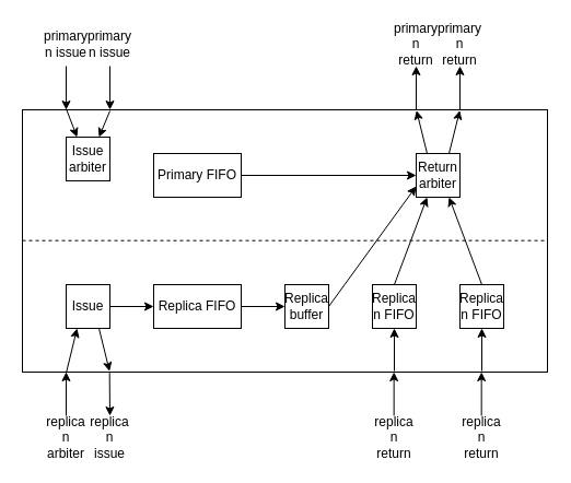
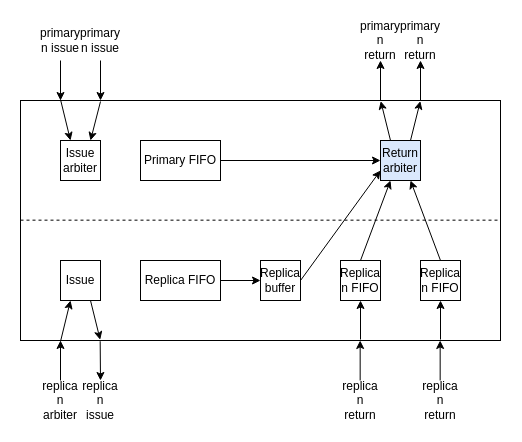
  <mxCell id="0" />
  <mxCell id="1" parent="0" />
  <mxCell id="2" value="" style="rounded=0;whiteSpace=wrap;html=1;" vertex="1" parent="1"><mxGeometry x="20" y="100" width="480" height="240" as="geometry" /></mxCell>
  <mxCell id="3" value="" style="endArrow=classic;html=1;entryX=0.25;entryY=0;entryDx=0;entryDy=0;" edge="1" parent="1"><mxGeometry width="50" height="50" relative="1" as="geometry"><mxPoint x="100" y="60" as="sourcePoint" /><mxPoint x="100" y="100" as="targetPoint" /></mxGeometry></mxCell>
  <mxCell id="4" value="Primary FIFO" style="rounded=0;whiteSpace=wrap;html=1;" vertex="1" parent="1"><mxGeometry x="140" y="140" width="80" height="40" as="geometry" /></mxCell>
  <mxCell id="5" value="" style="endArrow=classic;html=1;entryX=0.25;entryY=0;entryDx=0;entryDy=0;" edge="1" parent="1"><mxGeometry width="50" height="50" relative="1" as="geometry"><mxPoint x="60" y="60" as="sourcePoint" /><mxPoint x="60" y="100" as="targetPoint" /></mxGeometry></mxCell>
  <mxCell id="6" value="Replica n FIFO" style="rounded=0;whiteSpace=wrap;html=1;" vertex="1" parent="1"><mxGeometry x="340" y="260" width="40" height="40" as="geometry" /></mxCell>
- <mxCell id="7" value="Issue arbiter" style="rounded=0;whiteSpace=wrap;html=1;" vertex="1" parent="1"><mxGeometry x="60" y="125" width="40" height="40" as="geometry" /></mxCell>
+ <mxCell id="7" value="Issue arbiter" style="rounded=0;whiteSpace=wrap;html=1;" vertex="1" parent="1"><mxGeometry x="60" y="140" width="40" height="40" as="geometry" /></mxCell>
  <mxCell id="8" value="Issue" style="rounded=0;whiteSpace=wrap;html=1;" vertex="1" parent="1"><mxGeometry x="60" y="260" width="40" height="40" as="geometry" /></mxCell>
- <mxCell id="9" value="Return arbiter" style="rounded=0;whiteSpace=wrap;html=1;" vertex="1" parent="1"><mxGeometry x="380" y="140" width="40" height="40" as="geometry" /></mxCell>
+ <mxCell id="9" value="Return arbiter" style="rounded=0;whiteSpace=wrap;html=1;fillColor=#dae8fc;" vertex="1" parent="1"><mxGeometry x="380" y="140" width="40" height="40" as="geometry" /></mxCell>
  <mxCell id="10" value="" style="endArrow=classic;html=1;entryX=0.25;entryY=0;entryDx=0;entryDy=0;" edge="1" parent="1" target="7"><mxGeometry width="50" height="50" relative="1" as="geometry"><mxPoint x="60" y="99" as="sourcePoint" /><mxPoint x="-40" y="60" as="targetPoint" /></mxGeometry></mxCell>
  <mxCell id="11" value="" style="endArrow=classic;html=1;entryX=0.75;entryY=0;entryDx=0;entryDy=0;" edge="1" parent="1" target="7"><mxGeometry width="50" height="50" relative="1" as="geometry"><mxPoint x="100" y="101" as="sourcePoint" /><mxPoint x="460" y="30" as="targetPoint" /></mxGeometry></mxCell>
  <mxCell id="12" value="primary n issue" style="text;html=1;strokeColor=none;fillColor=none;align=center;verticalAlign=middle;whiteSpace=wrap;rounded=0;" vertex="1" parent="1"><mxGeometry x="40" y="20" width="40" height="40" as="geometry" /></mxCell>
  <mxCell id="13" value="primary n issue" style="text;html=1;strokeColor=none;fillColor=none;align=center;verticalAlign=middle;whiteSpace=wrap;rounded=0;" vertex="1" parent="1"><mxGeometry x="80" y="20" width="40" height="40" as="geometry" /></mxCell>
  <mxCell id="14" value="" style="endArrow=none;html=1;startArrow=classic;startFill=1;endFill=0;" edge="1" parent="1"><mxGeometry width="50" height="50" relative="1" as="geometry"><mxPoint x="60" y="340" as="sourcePoint" /><mxPoint x="60" y="380" as="targetPoint" /></mxGeometry></mxCell>
  <mxCell id="15" value="replica n issue" style="text;html=1;strokeColor=none;fillColor=none;align=center;verticalAlign=middle;whiteSpace=wrap;rounded=0;" vertex="1" parent="1"><mxGeometry x="80" y="380" width="40" height="40" as="geometry" /></mxCell>
  <mxCell id="16" value="" style="endArrow=none;html=1;startArrow=classic;startFill=1;endFill=0;entryX=0.166;entryY=1.003;entryDx=0;entryDy=0;entryPerimeter=0;" edge="1" parent="1" target="2"><mxGeometry width="50" height="50" relative="1" as="geometry"><mxPoint x="100" y="380" as="sourcePoint" /><mxPoint x="120" y="360" as="targetPoint" /></mxGeometry></mxCell>
  <mxCell id="17" value="" style="endArrow=none;html=1;exitX=0.166;exitY=0.997;exitDx=0;exitDy=0;entryX=0.75;entryY=1;entryDx=0;entryDy=0;startArrow=classic;startFill=1;endFill=0;exitPerimeter=0;" edge="1" parent="1" source="2" target="8"><mxGeometry width="50" height="50" relative="1" as="geometry"><mxPoint x="101.6" y="384.08" as="sourcePoint" /><mxPoint x="30" y="460" as="targetPoint" /></mxGeometry></mxCell>
  <mxCell id="18" value="" style="endArrow=none;html=1;exitX=0.25;exitY=1;exitDx=0;exitDy=0;endFill=0;startArrow=classic;startFill=1;" edge="1" parent="1" source="8"><mxGeometry width="50" height="50" relative="1" as="geometry"><mxPoint x="-90" y="350" as="sourcePoint" /><mxPoint x="60" y="341" as="targetPoint" /></mxGeometry></mxCell>
  <mxCell id="19" value="" style="endArrow=none;html=1;startArrow=classic;startFill=1;endFill=0;" edge="1" parent="1"><mxGeometry width="50" height="50" relative="1" as="geometry"><mxPoint x="359.66" y="340" as="sourcePoint" /><mxPoint x="359.66" y="380" as="targetPoint" /></mxGeometry></mxCell>
  <mxCell id="20" value="replica n arbiter" style="text;html=1;strokeColor=none;fillColor=none;align=center;verticalAlign=middle;whiteSpace=wrap;rounded=0;" vertex="1" parent="1"><mxGeometry x="40" y="380" width="40" height="40" as="geometry" /></mxCell>
  <mxCell id="21" value="replica n return" style="text;html=1;strokeColor=none;fillColor=none;align=center;verticalAlign=middle;whiteSpace=wrap;rounded=0;" vertex="1" parent="1"><mxGeometry x="340" y="380" width="40" height="40" as="geometry" /></mxCell>
  <mxCell id="22" value="" style="endArrow=classic;html=1;entryX=0.5;entryY=1;entryDx=0;entryDy=0;" edge="1" parent="1" target="6"><mxGeometry width="50" height="50" relative="1" as="geometry"><mxPoint x="360" y="339" as="sourcePoint" /><mxPoint x="10" y="270" as="targetPoint" /></mxGeometry></mxCell>
  <mxCell id="23" value="" style="endArrow=none;html=1;entryX=0.25;entryY=0;entryDx=0;entryDy=0;endFill=0;startArrow=classic;startFill=1;" edge="1" parent="1"><mxGeometry width="50" height="50" relative="1" as="geometry"><mxPoint x="420" y="60" as="sourcePoint" /><mxPoint x="420" y="100" as="targetPoint" /></mxGeometry></mxCell>
  <mxCell id="24" value="" style="endArrow=none;html=1;entryX=0.25;entryY=0;entryDx=0;entryDy=0;startArrow=classic;startFill=1;endFill=0;" edge="1" parent="1"><mxGeometry width="50" height="50" relative="1" as="geometry"><mxPoint x="380" y="60" as="sourcePoint" /><mxPoint x="380" y="100" as="targetPoint" /></mxGeometry></mxCell>
  <mxCell id="25" value="primary n return" style="text;html=1;strokeColor=none;fillColor=none;align=center;verticalAlign=middle;whiteSpace=wrap;rounded=0;" vertex="1" parent="1"><mxGeometry x="360" y="20" width="40" height="40" as="geometry" /></mxCell>
  <mxCell id="26" value="primary n return" style="text;html=1;strokeColor=none;fillColor=none;align=center;verticalAlign=middle;whiteSpace=wrap;rounded=0;" vertex="1" parent="1"><mxGeometry x="400" y="20" width="40" height="40" as="geometry" /></mxCell>
  <mxCell id="27" value="" style="endArrow=classic;startArrow=none;html=1;exitX=0.75;exitY=0;exitDx=0;exitDy=0;entryX=0.636;entryY=0.003;entryDx=0;entryDy=0;startFill=0;entryPerimeter=0;" edge="1" parent="1" source="9"><mxGeometry width="50" height="50" relative="1" as="geometry"><mxPoint x="30" y="150" as="sourcePoint" /><mxPoint x="419.84" y="100.6" as="targetPoint" /></mxGeometry></mxCell>
  <mxCell id="28" value="" style="endArrow=classic;html=1;entryX=0.546;entryY=0.003;entryDx=0;entryDy=0;entryPerimeter=0;exitX=0.25;exitY=0;exitDx=0;exitDy=0;" edge="1" parent="1" source="9"><mxGeometry width="50" height="50" relative="1" as="geometry"><mxPoint x="400" y="140" as="sourcePoint" /><mxPoint x="380.24" y="100.6" as="targetPoint" /></mxGeometry></mxCell>
  <mxCell id="29" value="Replica n FIFO" style="rounded=0;whiteSpace=wrap;html=1;" vertex="1" parent="1"><mxGeometry x="420" y="260" width="40" height="40" as="geometry" /></mxCell>
  <mxCell id="30" value="" style="endArrow=none;html=1;startArrow=classic;startFill=1;endFill=0;" edge="1" parent="1"><mxGeometry width="50" height="50" relative="1" as="geometry"><mxPoint x="439.66" y="340" as="sourcePoint" /><mxPoint x="439.66" y="380" as="targetPoint" /></mxGeometry></mxCell>
  <mxCell id="31" value="replica n return" style="text;html=1;strokeColor=none;fillColor=none;align=center;verticalAlign=middle;whiteSpace=wrap;rounded=0;" vertex="1" parent="1"><mxGeometry x="420" y="380" width="40" height="40" as="geometry" /></mxCell>
  <mxCell id="32" value="" style="endArrow=classic;html=1;entryX=0.5;entryY=1;entryDx=0;entryDy=0;" edge="1" target="29" parent="1"><mxGeometry width="50" height="50" relative="1" as="geometry"><mxPoint x="440" y="339" as="sourcePoint" /><mxPoint x="90" y="270" as="targetPoint" /></mxGeometry></mxCell>
  <mxCell id="33" value="Replica FIFO" style="rounded=0;whiteSpace=wrap;html=1;" vertex="1" parent="1"><mxGeometry x="140" y="260" width="80" height="40" as="geometry" /></mxCell>
- <mxCell id="34" value="" style="endArrow=classic;html=1;exitX=1;exitY=0.5;exitDx=0;exitDy=0;entryX=0;entryY=0.5;entryDx=0;entryDy=0;" edge="1" parent="1" source="8" target="33"><mxGeometry width="50" height="50" relative="1" as="geometry"><mxPoint x="-60" y="340" as="sourcePoint" /><mxPoint x="-10" y="290" as="targetPoint" /></mxGeometry></mxCell>
  <mxCell id="35" value="" style="endArrow=classic;html=1;exitX=1;exitY=0.5;exitDx=0;exitDy=0;entryX=0;entryY=0.5;entryDx=0;entryDy=0;" edge="1" parent="1" source="4" target="9"><mxGeometry width="50" height="50" relative="1" as="geometry"><mxPoint x="-70" y="220" as="sourcePoint" /><mxPoint y="170" as="targetPoint" x="-20" /></mxGeometry></mxCell>
  <mxCell id="36" value="Replica buffer" style="rounded=0;whiteSpace=wrap;html=1;" vertex="1" parent="1"><mxGeometry x="260" y="260" width="40" height="40" as="geometry" /></mxCell>
  <mxCell id="37" value="" style="endArrow=classic;html=1;exitX=1;exitY=0.5;exitDx=0;exitDy=0;entryX=0;entryY=0.5;entryDx=0;entryDy=0;" edge="1" parent="1" source="33" target="36"><mxGeometry width="50" height="50" relative="1" as="geometry"><mxPoint x="-80" y="350" as="sourcePoint" /><mxPoint x="-30" y="300" as="targetPoint" /></mxGeometry></mxCell>
  <mxCell id="38" value="" style="endArrow=classic;html=1;exitX=1;exitY=0.5;exitDx=0;exitDy=0;entryX=0;entryY=0.75;entryDx=0;entryDy=0;" edge="1" parent="1" source="36" target="9"><mxGeometry width="50" height="50" relative="1" as="geometry"><mxPoint x="-90" y="280" as="sourcePoint" /><mxPoint x="-40" y="230" as="targetPoint" /></mxGeometry></mxCell>
  <mxCell id="39" value="" style="endArrow=classic;html=1;exitX=0.5;exitY=0;exitDx=0;exitDy=0;entryX=0.25;entryY=1;entryDx=0;entryDy=0;" edge="1" parent="1" source="6" target="9"><mxGeometry width="50" height="50" relative="1" as="geometry"><mxPoint x="-60" y="300" as="sourcePoint" /><mxPoint x="-10" y="250" as="targetPoint" /></mxGeometry></mxCell>
  <mxCell id="40" value="" style="endArrow=classic;html=1;exitX=0.5;exitY=0;exitDx=0;exitDy=0;entryX=0.75;entryY=1;entryDx=0;entryDy=0;" edge="1" parent="1" source="29" target="9"><mxGeometry width="50" height="50" relative="1" as="geometry"><mxPoint x="-70" y="290" as="sourcePoint" /><mxPoint y="240" as="targetPoint" x="-20" /></mxGeometry></mxCell>
  <mxCell id="41" value="" style="endArrow=none;dashed=1;html=1;exitX=0;exitY=0.5;exitDx=0;exitDy=0;entryX=1;entryY=0.5;entryDx=0;entryDy=0;" edge="1" parent="1"><mxGeometry width="50" height="50" relative="1" as="geometry"><mxPoint x="20" y="219.66" as="sourcePoint" /><mxPoint x="500" y="219.66" as="targetPoint" /></mxGeometry></mxCell>
